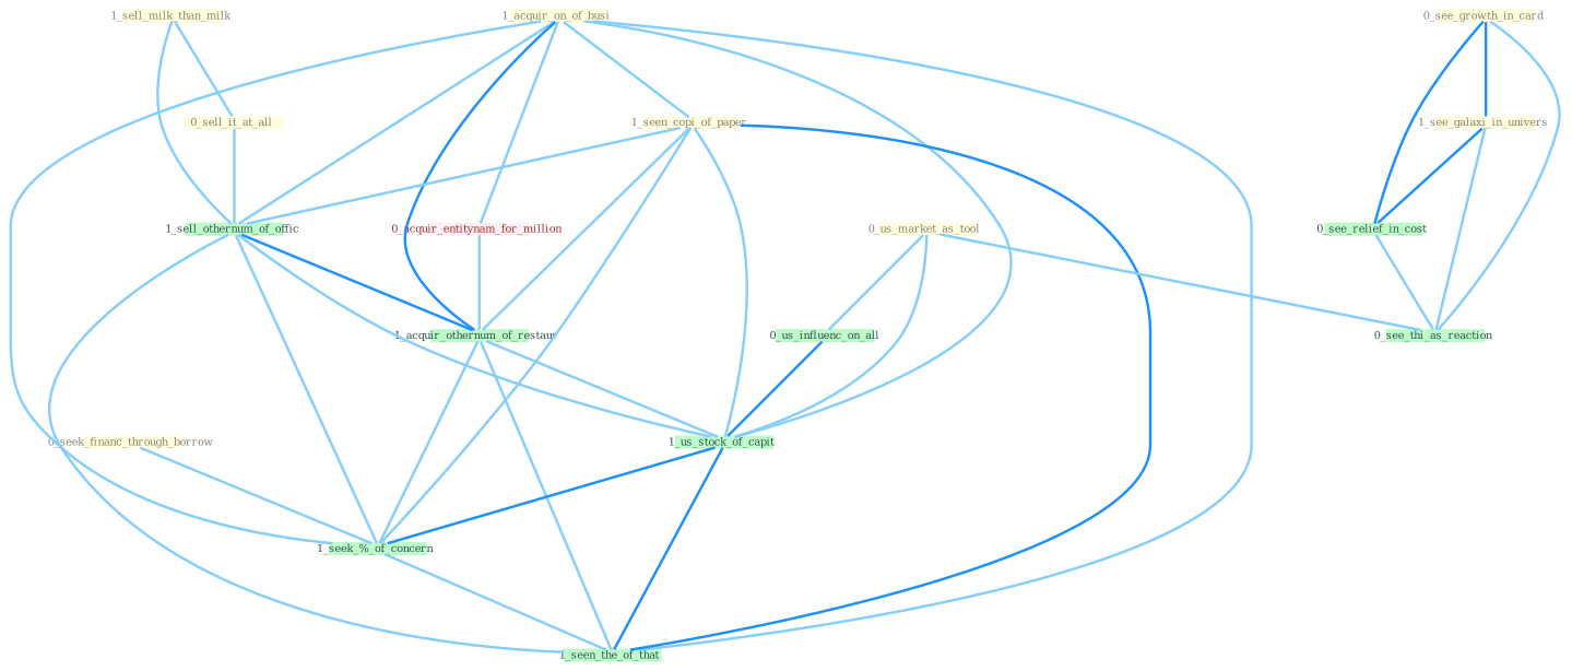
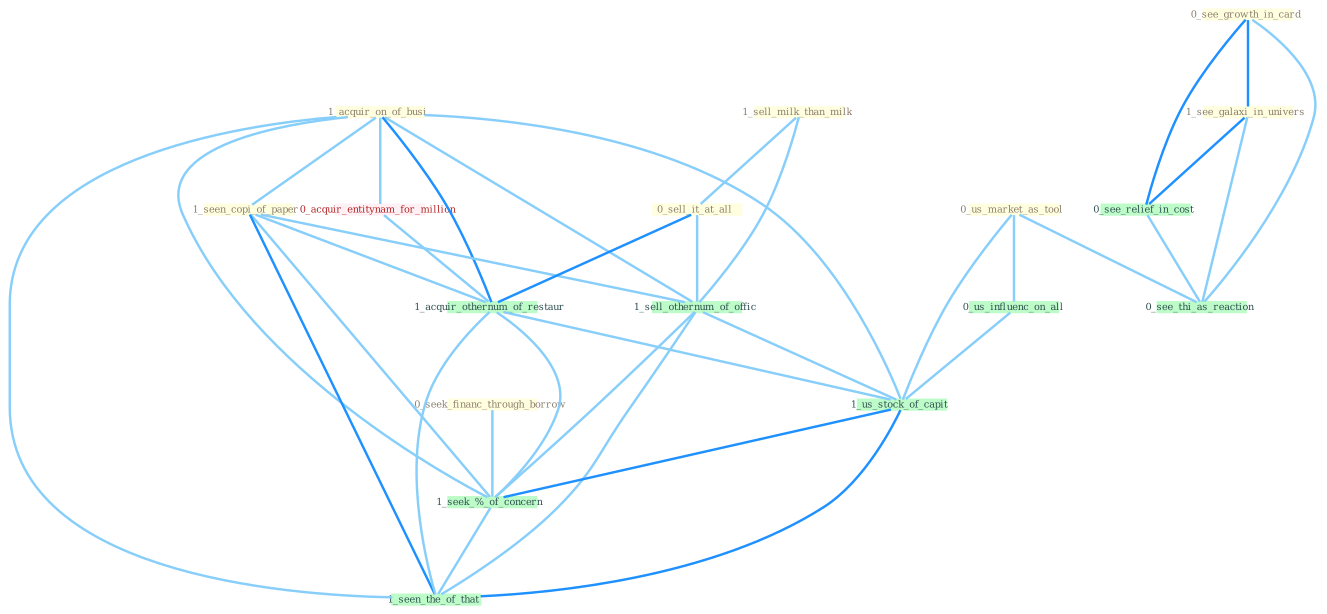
  graph {
    node [color="#ffffe0" fixedsize=true fontcolor="#8b7d6b" fontsize=4 shape=polygon style=filled]
    edge [color="#87cefa" w=1]
    "0_seek_financ_through_borrow " [height=.06 width=.5]
    "1_sell_milk_than_milk " [height=.06 width=.5]
    "0_see_growth_in_card " [height=.06 width=.5]
    "1_acquir_on_of_busi " [height=.06 width=.5]
    "1_seen_copi_of_paper " [height=.06 width=.5]
    "0_sell_it_at_all " [height=.06 width=.5]
    "0_us_market_as_tool " [height=.06 width=.5]
    "1_see_galaxi_in_univers " [height=.06 width=.5]
    "0_acquir_entitynam_for_million " [color="#fff0f5" fontcolor="#b22222" height=.06 width=.5]
    "1_seek_%_of_concern " [color="#BDFCC9" fontcolor="#2f4f4f" height=.06 width=.5]
    "1_sell_othernum_of_offic " [color="#BDFCC9" fontcolor="#2f4f4f" height=.06 width=.5]
    "0_see_relief_in_cost " [color="#BDFCC9" fontcolor="#2f4f4f" height=.06 width=.5]
    "0_see_thi_as_reaction " [color="#BDFCC9" fontcolor="#2f4f4f" height=.06 width=.5]
    "1_acquir_othernum_of_restaur " [color="#BDFCC9" fontcolor="#2f4f4f" height=.06 width=.5]
    "1_us_stock_of_capit " [color="#BDFCC9" fontcolor="#2f4f4f" height=.06 width=.5]
    "1_seen_the_of_that " [color="#BDFCC9" fontcolor="#2f4f4f" height=.06 width=.5]
    n17 [color="#BDFCC9" fontcolor="#2f4f4f" height=.06 label="0_us_influenc_on_all" width=.5]
    subgraph sub_1 {
      "0_seek_financ_through_borrow "
      "1_sell_milk_than_milk "
      "0_see_growth_in_card "
      "1_acquir_on_of_busi "
      "1_seen_copi_of_paper "
      "0_sell_it_at_all "
      "0_us_market_as_tool "
      "1_see_galaxi_in_univers "
    }
    subgraph sub_2 {
      "0_acquir_entitynam_for_million "
    }
    "0_seek_financ_through_borrow " -- "1_seek_%_of_concern "
    "1_sell_milk_than_milk " -- "0_sell_it_at_all "
    "1_sell_milk_than_milk " -- "1_sell_othernum_of_offic "
    "0_see_growth_in_card " -- "1_see_galaxi_in_univers " [color="#1e90ff" w=2]
    "0_see_growth_in_card " -- "0_see_relief_in_cost " [color="#1e90ff" w=2]
    "0_see_growth_in_card " -- "0_see_thi_as_reaction "
    "1_acquir_on_of_busi " -- "1_seen_copi_of_paper "
    "1_acquir_on_of_busi " -- "0_acquir_entitynam_for_million "
    "1_acquir_on_of_busi " -- "1_seek_%_of_concern "
    "1_acquir_on_of_busi " -- "1_sell_othernum_of_offic "
    "1_acquir_on_of_busi " -- "1_acquir_othernum_of_restaur " [color="#1e90ff" w=2]
    "1_acquir_on_of_busi " -- "1_us_stock_of_capit "
    "1_acquir_on_of_busi " -- "1_seen_the_of_that "
    "1_seen_copi_of_paper " -- "1_seek_%_of_concern "
    "1_seen_copi_of_paper " -- "1_sell_othernum_of_offic "
    "1_seen_copi_of_paper " -- "1_acquir_othernum_of_restaur "
-   "1_seen_copi_of_paper " -- "1_us_stock_of_capit "
    "1_seen_copi_of_paper " -- "1_seen_the_of_that " [color="#1e90ff" w=2]
    "0_sell_it_at_all " -- "1_sell_othernum_of_offic "
    "0_us_market_as_tool " -- "0_see_thi_as_reaction "
    "0_us_market_as_tool " -- "1_us_stock_of_capit "
    "0_us_market_as_tool " -- n17
    "1_see_galaxi_in_univers " -- "0_see_relief_in_cost " [color="#1e90ff" w=2]
    "1_see_galaxi_in_univers " -- "0_see_thi_as_reaction "
    "0_acquir_entitynam_for_million " -- "1_acquir_othernum_of_restaur "
    "1_seek_%_of_concern " -- "1_seen_the_of_that "
    "1_sell_othernum_of_offic " -- "1_seek_%_of_concern "
-   "1_sell_othernum_of_offic " -- "1_acquir_othernum_of_restaur " [color="#1e90ff" w=2]
+   "0_sell_it_at_all " -- "1_acquir_othernum_of_restaur " [color="#1e90ff" w=2]
    "1_sell_othernum_of_offic " -- "1_us_stock_of_capit "
    "1_sell_othernum_of_offic " -- "1_seen_the_of_that "
    "0_see_relief_in_cost " -- "0_see_thi_as_reaction "
    "1_acquir_othernum_of_restaur " -- "1_seek_%_of_concern "
    "1_acquir_othernum_of_restaur " -- "1_us_stock_of_capit "
    "1_acquir_othernum_of_restaur " -- "1_seen_the_of_that "
    "1_us_stock_of_capit " -- "1_seek_%_of_concern " [color="#1e90ff"]
    "1_us_stock_of_capit " -- "1_seen_the_of_that " [color="#1e90ff"]
-   n17 -- "1_us_stock_of_capit " [color="#1e90ff"]
+   n17 -- "1_us_stock_of_capit "
  }
